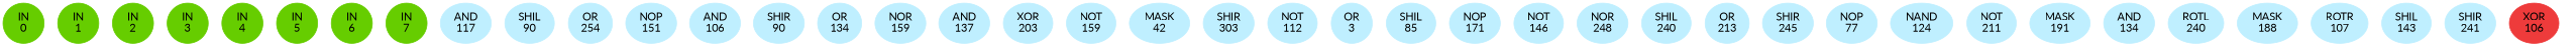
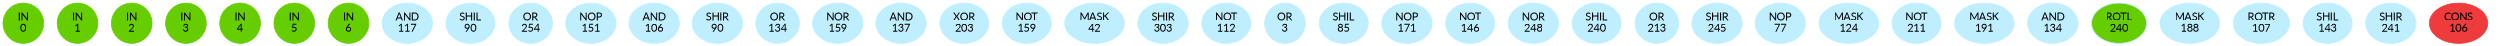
  graph {
    fontname=Lato
    ordering=out
    rankdir=BT
    ranksep=0.75
    splines=polyline
    node [color=lightblue1 fontname=Lato style=filled]
    edge [fontname=Lato style=invis]
    n1 [color=chartreuse3 label="IN\n0"]
    n2 [color=chartreuse3 label="IN\n1"]
    n3 [color=chartreuse3 label="IN\n2"]
    n4 [color=chartreuse3 label="IN\n3"]
    n5 [color=chartreuse3 label="IN\n4"]
    n6 [color=chartreuse3 label="IN\n5"]
    n7 [color=chartreuse3 label="IN\n6"]
-   n8 [color=chartreuse3 label="IN\n7"]
    n9 [label="AND\n117"]
    n10 [label="SHIL\n90"]
    n11 [label="OR\n254"]
    n12 [label="NOP\n151"]
    n13 [label="AND\n106"]
    n14 [label="SHIR\n90"]
    n15 [label="OR\n134"]
    n16 [label="NOR\n159"]
    n17 [label="AND\n137"]
    n18 [label="XOR\n203"]
    n19 [label="NOT\n159"]
    n20 [label="MASK\n42"]
    n21 [label="SHIR\n303"]
    n22 [label="NOT\n112"]
    n23 [label="OR\n3"]
    n24 [label="SHIL\n85"]
    n25 [label="NOP\n171"]
    n26 [label="NOT\n146"]
    n27 [label="NOR\n248"]
    n28 [label="SHIL\n240"]
    n29 [label="OR\n213"]
    n30 [label="SHIR\n245"]
    n31 [label="NOP\n77"]
-   n32 [label="NAND\n124"]
+   n32 [label="MASK\n124"]
    n33 [label="NOT\n211"]
    n34 [label="MASK\n191"]
    n35 [label="AND\n134"]
-   n36 [label="ROTL\n240"]
+   n36 [label="ROTL\n240" fillcolor=chartreuse3]
    n37 [label="MASK\n188"]
    n38 [label="ROTR\n107"]
    n39 [label="SHIL\n143"]
    n40 [label="SHIR\n241"]
-   n41 [color=brown2 label="XOR\n106"]
+   n41 [color=brown2 label="CONS\n106"]
    subgraph sub_1 {
      rank=same
      n1
      n2
      n3
      n4
      n5
      n6
      n7
-     n8
    }
    subgraph sub_2 {
      rank=same
      n9
      n10
      n11
      n12
      n13
      n14
      n15
      n16
    }
    subgraph sub_3 {
      rank=same
      n17
      n18
      n19
      n20
      n21
      n22
      n23
      n24
    }
    subgraph sub_4 {
      rank=same
      n25
      n26
      n27
      n28
      n29
      n30
      n31
      n32
    }
    subgraph sub_5 {
      rank=same
      n33
      n34
      n35
      n36
      n37
      n38
      n39
      n40
    }
    subgraph sub_6 {
      rank=same
      n41
    }
    n1 -- n2
    n2 -- n3
    n3 -- n4
    n4 -- n5
    n5 -- n6
    n6 -- n7
-   n7 -- n8
    n9 -- n10
    n10 -- n11
    n11 -- n12
    n12 -- n13
    n13 -- n14
    n14 -- n15
    n15 -- n16
    n17 -- n18
    n18 -- n19
    n19 -- n20
    n20 -- n21
    n21 -- n22
    n22 -- n23
    n23 -- n24
    n25 -- n26
    n26 -- n27
    n27 -- n28
    n28 -- n29
    n29 -- n30
    n30 -- n31
    n31 -- n32
    n33 -- n34
    n34 -- n35
    n35 -- n36
    n36 -- n37
    n37 -- n38
    n38 -- n39
    n39 -- n40
    n41 -- n41
  }
